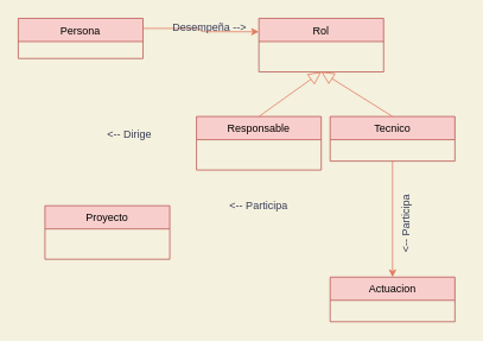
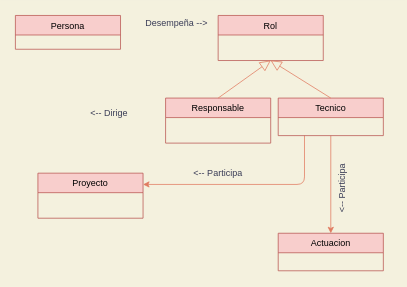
  <mxCell id="0" />
  <mxCell id="1" parent="0" />
  <mxCell id="2" value="Rol" style="swimlane;fontStyle=0;childLayout=stackLayout;horizontal=1;startSize=26;fillColor=#f8cecc;horizontalStack=0;resizeParent=1;resizeParentMax=0;resizeLast=0;collapsible=1;marginBottom=0;rounded=0;sketch=0;strokeColor=#b85450;" vertex="1" parent="1"><mxGeometry x="290" y="20" width="140" height="60" as="geometry" /></mxCell>
- <mxCell id="3" style="edgeStyle=orthogonalEdgeStyle;curved=0;rounded=1;sketch=0;orthogonalLoop=1;jettySize=auto;html=1;exitX=1;exitY=0.25;exitDx=0;exitDy=0;entryX=0;entryY=0.25;entryDx=0;entryDy=0;strokeColor=#E07A5F;fillColor=#F2CC8F;fontColor=#393C56;" edge="1" parent="1" source="4" target="2"><mxGeometry relative="1" as="geometry" /></mxCell>
  <mxCell id="4" value="Persona" style="swimlane;fontStyle=0;childLayout=stackLayout;horizontal=1;startSize=26;fillColor=#f8cecc;horizontalStack=0;resizeParent=1;resizeParentMax=0;resizeLast=0;collapsible=1;marginBottom=0;rounded=0;sketch=0;strokeColor=#b85450;" vertex="1" parent="1"><mxGeometry x="20" y="20" width="140" height="45" as="geometry" /></mxCell>
  <mxCell id="5" value="&amp;lt;-- Dirige" style="text;html=1;strokeColor=none;fillColor=none;align=center;verticalAlign=middle;whiteSpace=wrap;rounded=0;sketch=0;fontColor=#393C56;" vertex="1" parent="1"><mxGeometry x="80" y="140" width="130" height="20" as="geometry" /></mxCell>
+ <mxCell id="6" style="edgeStyle=orthogonalEdgeStyle;curved=0;rounded=1;sketch=0;orthogonalLoop=1;jettySize=auto;html=1;exitX=0.25;exitY=1;exitDx=0;exitDy=0;entryX=1;entryY=0.25;entryDx=0;entryDy=0;strokeColor=#E07A5F;fillColor=#F2CC8F;fontColor=#393C56;" edge="1" parent="1" source="8" target="12"><mxGeometry relative="1" as="geometry" /></mxCell>
  <mxCell id="7" style="edgeStyle=orthogonalEdgeStyle;curved=0;rounded=1;sketch=0;orthogonalLoop=1;jettySize=auto;html=1;exitX=0.5;exitY=1;exitDx=0;exitDy=0;entryX=0.5;entryY=0;entryDx=0;entryDy=0;strokeColor=#E07A5F;fillColor=#F2CC8F;fontColor=#393C56;" edge="1" parent="1" source="8" target="15"><mxGeometry relative="1" as="geometry" /></mxCell>
  <mxCell id="8" value="Tecnico" style="swimlane;fontStyle=0;childLayout=stackLayout;horizontal=1;startSize=26;fillColor=#f8cecc;horizontalStack=0;resizeParent=1;resizeParentMax=0;resizeLast=0;collapsible=1;marginBottom=0;rounded=0;sketch=0;strokeColor=#b85450;" vertex="1" parent="1"><mxGeometry x="370" y="130" width="140" height="50" as="geometry" /></mxCell>
  <mxCell id="9" value="Responsable" style="swimlane;fontStyle=0;childLayout=stackLayout;horizontal=1;startSize=26;fillColor=#f8cecc;horizontalStack=0;resizeParent=1;resizeParentMax=0;resizeLast=0;collapsible=1;marginBottom=0;rounded=0;sketch=0;strokeColor=#b85450;" vertex="1" parent="1"><mxGeometry x="220" y="130" width="140" height="60" as="geometry" /></mxCell>
  <mxCell id="10" value="" style="endArrow=block;endFill=0;endSize=12;html=1;strokeColor=#E07A5F;fillColor=#F2CC8F;fontColor=#393C56;exitX=0.5;exitY=0;exitDx=0;exitDy=0;entryX=0.5;entryY=1;entryDx=0;entryDy=0;" edge="1" parent="1" source="9" target="2"><mxGeometry width="160" relative="1" as="geometry"><mxPoint x="210" y="210" as="sourcePoint" /><mxPoint x="370" y="210" as="targetPoint" /></mxGeometry></mxCell>
  <mxCell id="11" value="" style="endArrow=block;endFill=0;endSize=12;html=1;strokeColor=#E07A5F;fillColor=#F2CC8F;fontColor=#393C56;exitX=0.5;exitY=0;exitDx=0;exitDy=0;" edge="1" parent="1" source="8"><mxGeometry width="160" relative="1" as="geometry"><mxPoint x="300" y="140" as="sourcePoint" /><mxPoint x="360" y="80" as="targetPoint" /></mxGeometry></mxCell>
  <mxCell id="12" value="Proyecto" style="swimlane;fontStyle=0;childLayout=stackLayout;horizontal=1;startSize=26;fillColor=#f8cecc;horizontalStack=0;resizeParent=1;resizeParentMax=0;resizeLast=0;collapsible=1;marginBottom=0;rounded=0;sketch=0;strokeColor=#b85450;" vertex="1" parent="1"><mxGeometry x="50" y="230" width="140" height="60" as="geometry" /></mxCell>
  <mxCell id="13" value="Desempeña --&amp;gt;" style="text;html=1;strokeColor=none;fillColor=none;align=center;verticalAlign=middle;whiteSpace=wrap;rounded=0;sketch=0;fontColor=#393C56;" vertex="1" parent="1"><mxGeometry x="170" y="20" width="130" height="20" as="geometry" /></mxCell>
  <mxCell id="14" value="&amp;lt;-- Participa" style="text;html=1;strokeColor=none;fillColor=none;align=center;verticalAlign=middle;whiteSpace=wrap;rounded=0;sketch=0;fontColor=#393C56;" vertex="1" parent="1"><mxGeometry x="225" y="220" width="130" height="20" as="geometry" /></mxCell>
  <mxCell id="15" value="Actuacion" style="swimlane;fontStyle=0;childLayout=stackLayout;horizontal=1;startSize=26;fillColor=#f8cecc;horizontalStack=0;resizeParent=1;resizeParentMax=0;resizeLast=0;collapsible=1;marginBottom=0;rounded=0;sketch=0;strokeColor=#b85450;" vertex="1" parent="1"><mxGeometry x="370" y="310" width="140" height="50" as="geometry" /></mxCell>
  <mxCell id="16" value="&amp;lt;-- Participa" style="text;html=1;strokeColor=none;fillColor=none;align=center;verticalAlign=middle;whiteSpace=wrap;rounded=0;sketch=0;fontColor=#393C56;rotation=-90;" vertex="1" parent="1"><mxGeometry x="390" y="240" width="130" height="20" as="geometry" /></mxCell>
